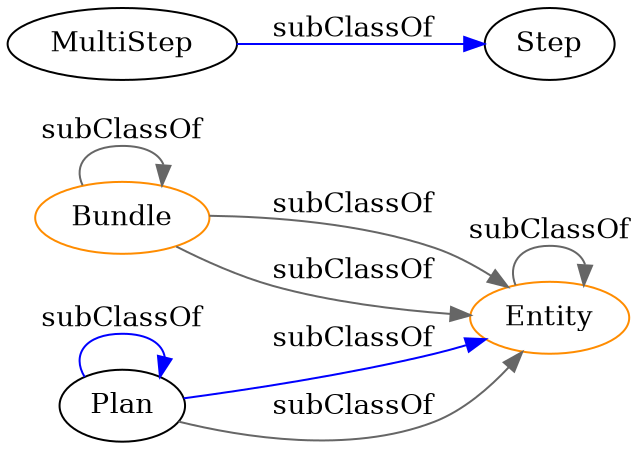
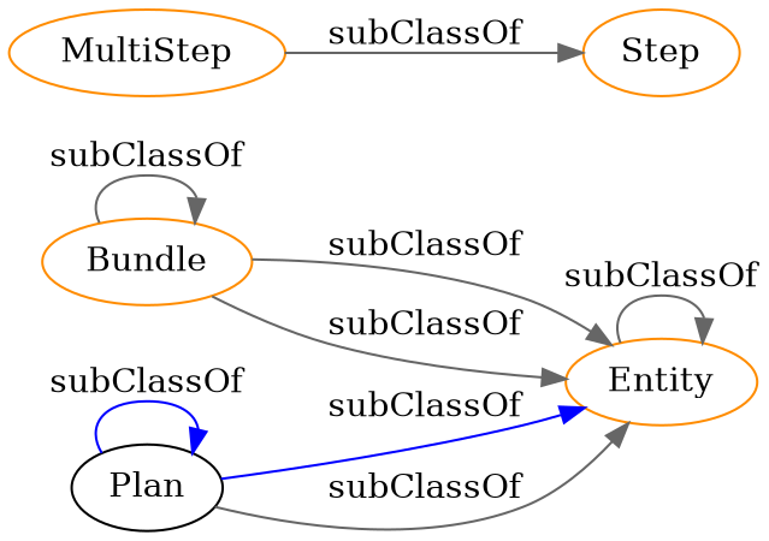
  digraph {
    rankdir=LR
    node [color=darkorange]
    edge [color=gray40]
    Entity
    Bundle
    Plan [color=black]
-   Step [color=black]
-   MultiStep [color=black]
+   Step
+   MultiStep
    Entity -> Entity [label=subClassOf]
    Bundle -> Entity [label=subClassOf]
    Bundle -> Entity [label=subClassOf]
    Bundle -> Bundle [label=subClassOf]
    Plan -> Entity [color=blue label=subClassOf]
    Plan -> Entity [label=subClassOf]
    Plan -> Plan [color=blue label=subClassOf]
-   MultiStep -> Step [color=blue label=subClassOf]
+   MultiStep -> Step [label=subClassOf]
  }
